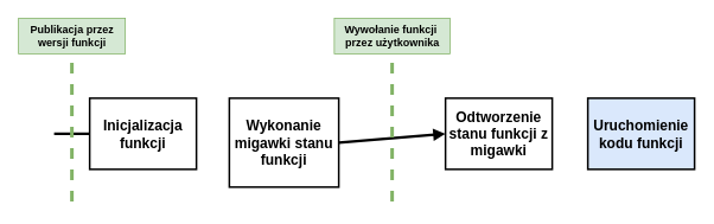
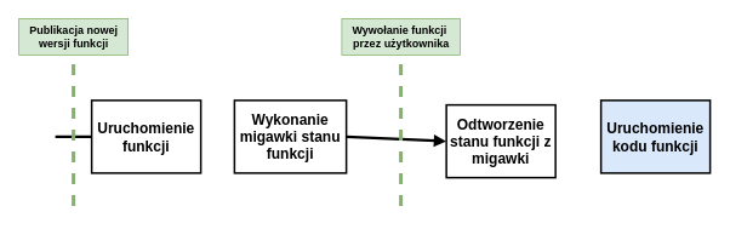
  <mxCell id="0" />
  <mxCell id="1" parent="0" />
- <mxCell id="2" value="Inicjalizacja funkcji" style="whiteSpace=wrap;strokeWidth=2;fontStyle=1;fontSize=16;" parent="1" vertex="1"><mxGeometry x="100" y="110" width="120" height="80" as="geometry" /></mxCell>
- <mxCell id="3" value="Wykonanie migawki stanu&#10;funkcji" style="whiteSpace=wrap;strokeWidth=2;fontStyle=1;fontSize=16;" parent="1" vertex="1"><mxGeometry x="257" y="110" width="123" height="100" as="geometry" /></mxCell>
- <mxCell id="4" value="Odtworzenie stanu funkcji z migawki" style="whiteSpace=wrap;strokeWidth=2;fontStyle=1;fontSize=16;" parent="1" vertex="1"><mxGeometry x="500" y="110" width="120" height="80" as="geometry" /></mxCell>
+ <mxCell id="2" value="Uruchomienie funkcji" style="whiteSpace=wrap;strokeWidth=2;fontStyle=1;fontSize=16;" parent="1" vertex="1"><mxGeometry x="100" y="110" width="120" height="80" as="geometry" /></mxCell>
+ <mxCell id="3" value="Wykonanie migawki stanu&#10;funkcji" style="whiteSpace=wrap;strokeWidth=2;fontStyle=1;fontSize=16;" parent="1" vertex="1"><mxGeometry x="257" y="110" width="123" height="80" as="geometry" /></mxCell>
+ <mxCell id="4" value="Odtworzenie stanu funkcji z migawki" style="whiteSpace=wrap;strokeWidth=2;fontStyle=1;fontSize=16;" parent="1" vertex="1"><mxGeometry x="490" y="115" width="120" height="80" as="geometry" /></mxCell>
  <mxCell id="5" value="Uruchomienie kodu funkcji" style="whiteSpace=wrap;strokeWidth=2;fontStyle=1;fontSize=16;fillColor=#dae8fc;" parent="1" vertex="1"><mxGeometry x="660" y="110" width="120" height="80" as="geometry" /></mxCell>
  <mxCell id="6" value="" style="curved=1;startArrow=none;endArrow=block;exitX=1;exitY=0.5;entryX=0;entryY=0.5;exitDx=0;exitDy=0;entryDx=0;entryDy=0;strokeWidth=3;" parent="1" source="3" target="4" edge="1"><mxGeometry relative="1" as="geometry"><Array as="points" /><mxPoint x="148" y="364" as="sourcePoint" /></mxGeometry></mxCell>
- <mxCell id="7" value="&lt;b&gt;Publikacja przez &lt;br&gt;wersji funkcji&lt;/b&gt;" style="text;html=1;align=center;verticalAlign=middle;resizable=0;points=[];autosize=1;strokeColor=#82b366;fillColor=#d5e8d4;" vertex="1" parent="1"><mxGeometry y="20" width="120" height="40" as="geometry" x="20" /></mxCell>
+ <mxCell id="7" value="&lt;b&gt;Publikacja nowej &lt;br&gt;wersji funkcji&lt;/b&gt;" style="text;html=1;align=center;verticalAlign=middle;resizable=0;points=[];autosize=1;strokeColor=#82b366;fillColor=#d5e8d4;" vertex="1" parent="1"><mxGeometry y="20" width="120" height="40" as="geometry" x="20" /></mxCell>
  <mxCell id="8" value="" style="endArrow=none;dashed=1;html=1;rounded=0;strokeWidth=4;fillColor=#d5e8d4;strokeColor=#82b366;" edge="1" parent="1"><mxGeometry width="50" height="50" relative="1" as="geometry"><mxPoint x="440" y="70" as="sourcePoint" /><mxPoint x="440" y="230" as="targetPoint" /></mxGeometry></mxCell>
  <mxCell id="9" value="&lt;b&gt;Wywołanie funkcji&amp;nbsp;&lt;/b&gt;&lt;div&gt;&lt;b&gt;przez użytkownika&lt;/b&gt;&lt;/div&gt;" style="text;html=1;align=center;verticalAlign=middle;resizable=0;points=[];autosize=1;strokeColor=#82b366;fillColor=#d5e8d4;" vertex="1" parent="1"><mxGeometry x="375" y="20" width="130" height="40" as="geometry" /></mxCell>
  <mxCell id="10" value="" style="endArrow=none;html=1;rounded=0;exitX=0;exitY=0.5;exitDx=0;exitDy=0;strokeWidth=3;" edge="1" parent="1" source="2"><mxGeometry width="50" height="50" relative="1" as="geometry"><mxPoint x="400" y="310" as="sourcePoint" /><mxPoint x="60" y="150" as="targetPoint" /></mxGeometry></mxCell>
  <mxCell id="11" value="" style="endArrow=none;dashed=1;html=1;rounded=0;strokeWidth=4;fillColor=#d5e8d4;strokeColor=#82b366;" edge="1" parent="1"><mxGeometry width="50" height="50" relative="1" as="geometry"><mxPoint x="80" y="70" as="sourcePoint" /><mxPoint x="80" y="230" as="targetPoint" /></mxGeometry></mxCell>
